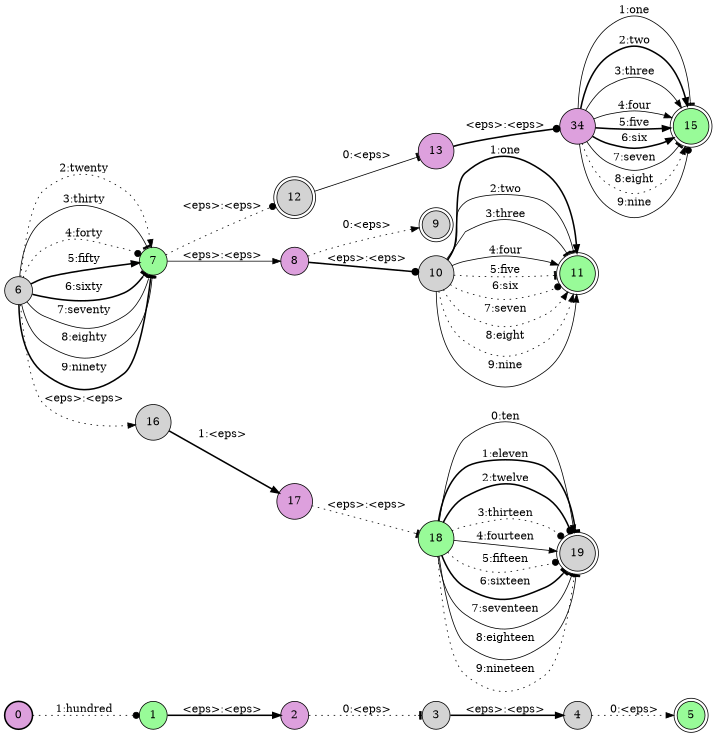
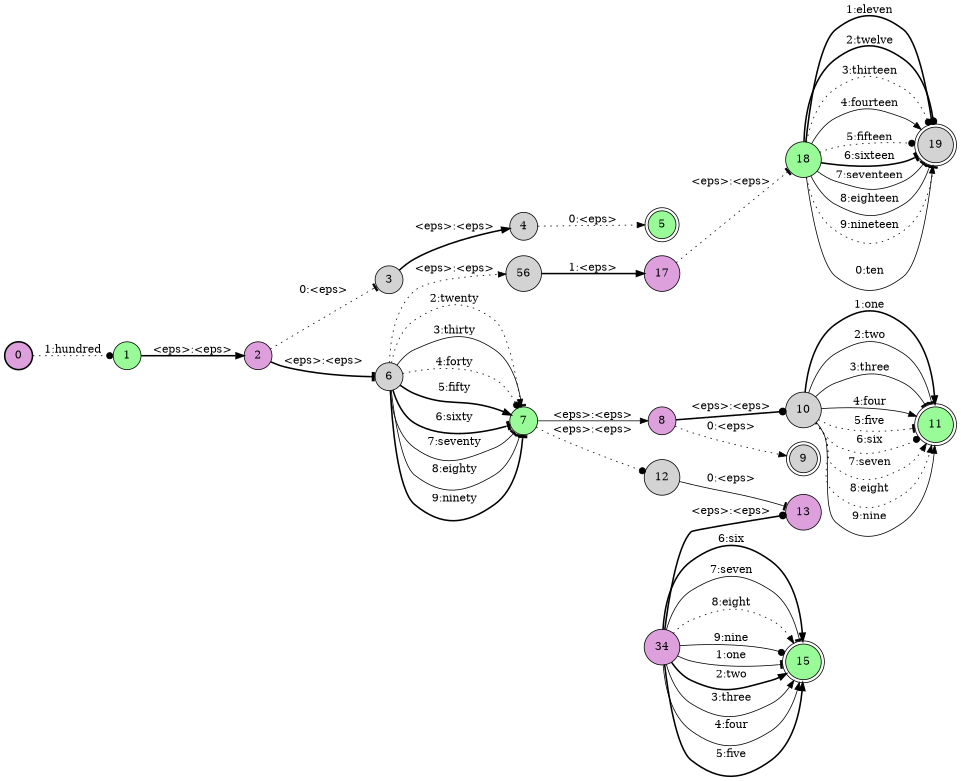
  digraph {
    nodesep=0.25
    rankdir=LR
    ranksep=0.4
    node [fillcolor=lightgrey fontsize=14 shape=circle style="solid,filled"]
    edge [arrowhead=normal fontsize=14 style=solid]
    n1 [fillcolor=plum label=0 style="bold,filled"]
    n2 [fillcolor=palegreen label=1]
    n3 [fillcolor=plum label=2]
    n4 [label=3]
    n5 [label=6]
    n6 [label=4]
    n7 [fillcolor=palegreen label=7]
-   n8 [label=16]
+   n8 [label=56]
    n9 [fillcolor=palegreen label=5 shape=doublecircle]
-   n10 [label=12 shape=doublecircle]
+   n10 [label=12]
    n11 [fillcolor=plum label=8]
    n12 [fillcolor=plum label=13]
    n13 [fillcolor=plum label=17]
    n14 [label=9 shape=doublecircle]
    n15 [label=10]
    n16 [fillcolor=plum label=34]
    n17 [fillcolor=palegreen label=18]
    n18 [fillcolor=palegreen label=11 shape=doublecircle]
    n19 [fillcolor=palegreen label=15 shape=doublecircle]
    n20 [label=19 shape=doublecircle]
    n1 -> n2 [arrowhead=dot label="1:hundred" style=dotted]
    n2 -> n3 [label="<eps>:<eps>" style=bold]
    n3 -> n4 [arrowhead=tee label="0:<eps>" style=dotted]
+   n3 -> n5 [arrowhead=tee label="<eps>:<eps>" style=bold]
    n4 -> n6 [label="<eps>:<eps>" style=bold]
    n5 -> n7 [label="2:twenty" style=dotted]
    n5 -> n7 [arrowhead=tee label="3:thirty"]
    n5 -> n7 [arrowhead=dot label="4:forty" style=dotted]
    n5 -> n7 [label="5:fifty" style=bold]
    n5 -> n7 [arrowhead=tee label="6:sixty" style=bold]
    n5 -> n7 [arrowhead=tee label="7:seventy"]
    n5 -> n7 [arrowhead=tee label="8:eighty"]
    n5 -> n7 [arrowhead=tee label="9:ninety" style=bold]
    n5 -> n8 [label="<eps>:<eps>" style=dotted]
    n6 -> n9 [label="0:<eps>" style=dotted]
    n7 -> n10 [arrowhead=dot label="<eps>:<eps>" style=dotted]
    n7 -> n11 [label="<eps>:<eps>"]
    n8 -> n13 [label="1:<eps>" style=bold]
    n10 -> n12 [arrowhead=tee label="0:<eps>"]
    n11 -> n14 [label="0:<eps>" style=dotted]
    n11 -> n15 [arrowhead=dot label="<eps>:<eps>" style=bold]
-   n12 -> n16 [arrowhead=dot label="<eps>:<eps>" style=bold]
+   n16 -> n12 [arrowhead=dot label="<eps>:<eps>" style=bold]
    n13 -> n17 [arrowhead=tee label="<eps>:<eps>" style=dotted]
    n15 -> n18 [label="1:one" style=bold]
    n15 -> n18 [arrowhead=tee label="2:two"]
    n15 -> n18 [arrowhead=tee label="3:three"]
    n15 -> n18 [label="4:four"]
    n15 -> n18 [arrowhead=tee label="5:five" style=dotted]
    n15 -> n18 [arrowhead=dot label="6:six" style=dotted]
    n15 -> n18 [label="7:seven" style=dotted]
    n15 -> n18 [label="8:eight" style=dotted]
    n15 -> n18 [label="9:nine"]
    n16 -> n19 [arrowhead=tee label="1:one"]
    n16 -> n19 [label="2:two" style=bold]
    n16 -> n19 [label="3:three"]
    n16 -> n19 [label="4:four"]
    n16 -> n19 [label="5:five" style=bold]
    n16 -> n19 [label="6:six" style=bold]
    n16 -> n19 [arrowhead=tee label="7:seven"]
    n16 -> n19 [label="8:eight" style=dotted]
    n16 -> n19 [arrowhead=dot label="9:nine"]
    n17 -> n20 [label="0:ten"]
    n17 -> n20 [arrowhead=tee label="1:eleven" style=bold]
    n17 -> n20 [arrowhead=dot label="2:twelve" style=bold]
    n17 -> n20 [arrowhead=dot label="3:thirteen" style=dotted]
    n17 -> n20 [label="4:fourteen"]
    n17 -> n20 [arrowhead=dot label="5:fifteen" style=dotted]
    n17 -> n20 [arrowhead=tee label="6:sixteen" style=bold]
    n17 -> n20 [arrowhead=tee label="7:seventeen"]
    n17 -> n20 [arrowhead=tee label="8:eighteen"]
    n17 -> n20 [arrowhead=tee label="9:nineteen" style=dotted]
  }
